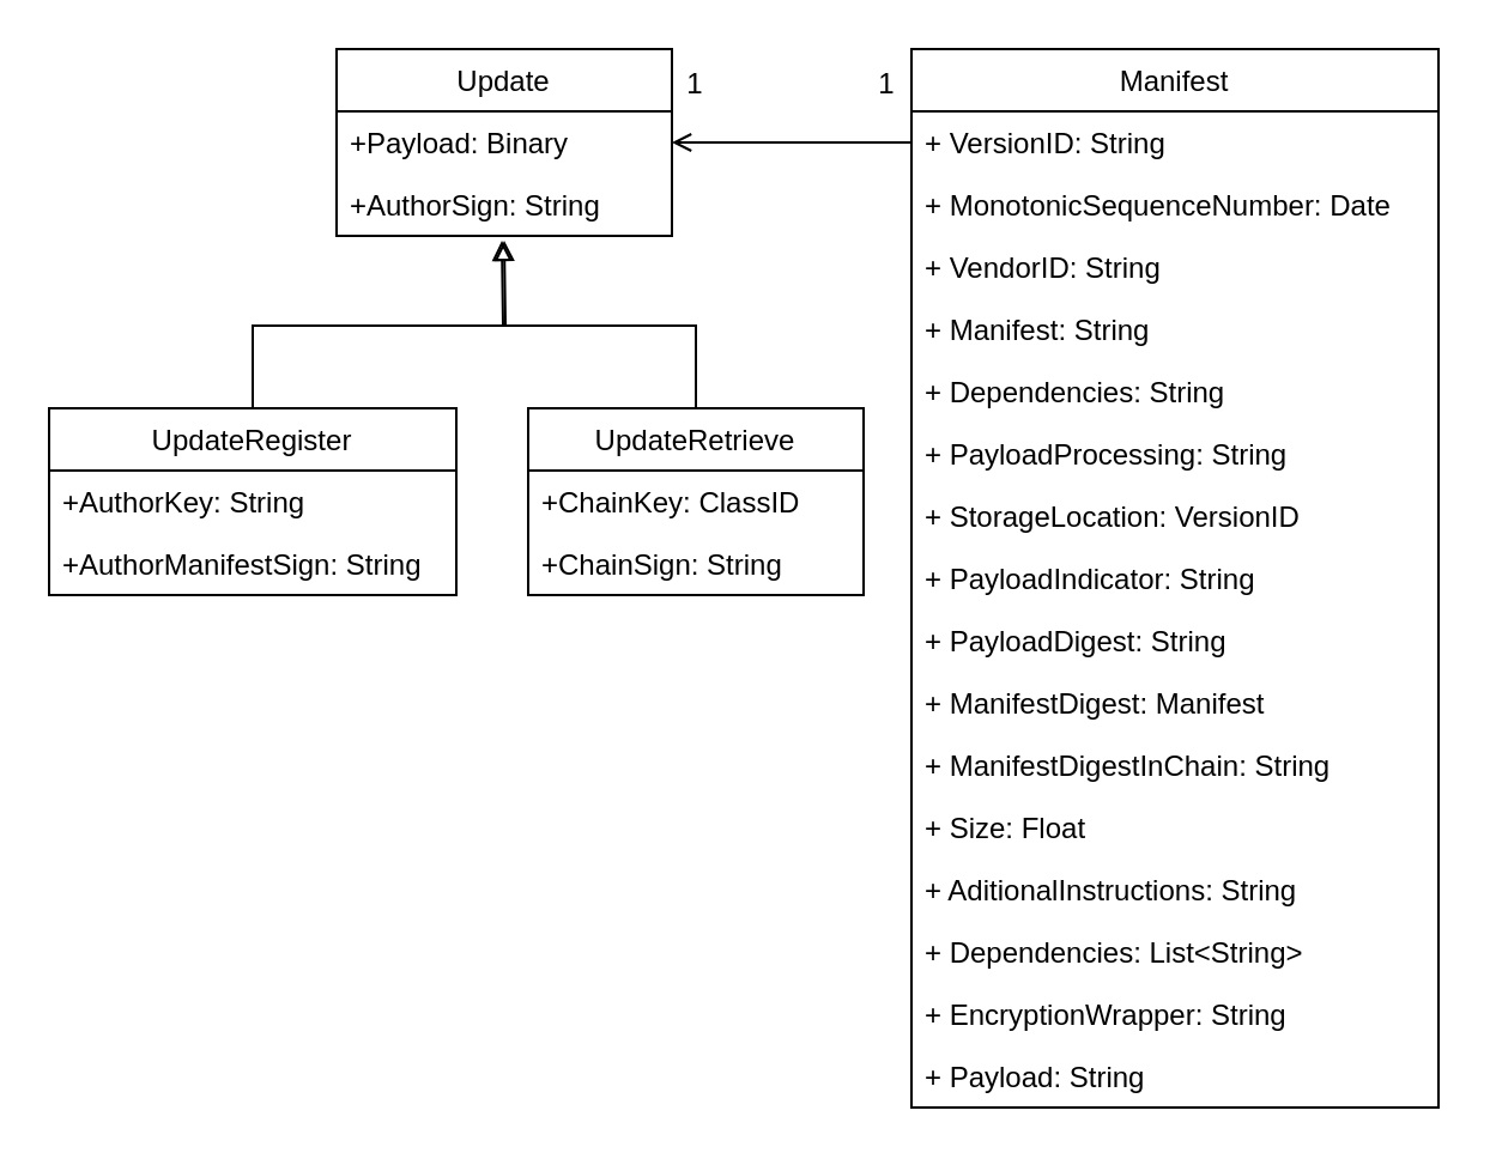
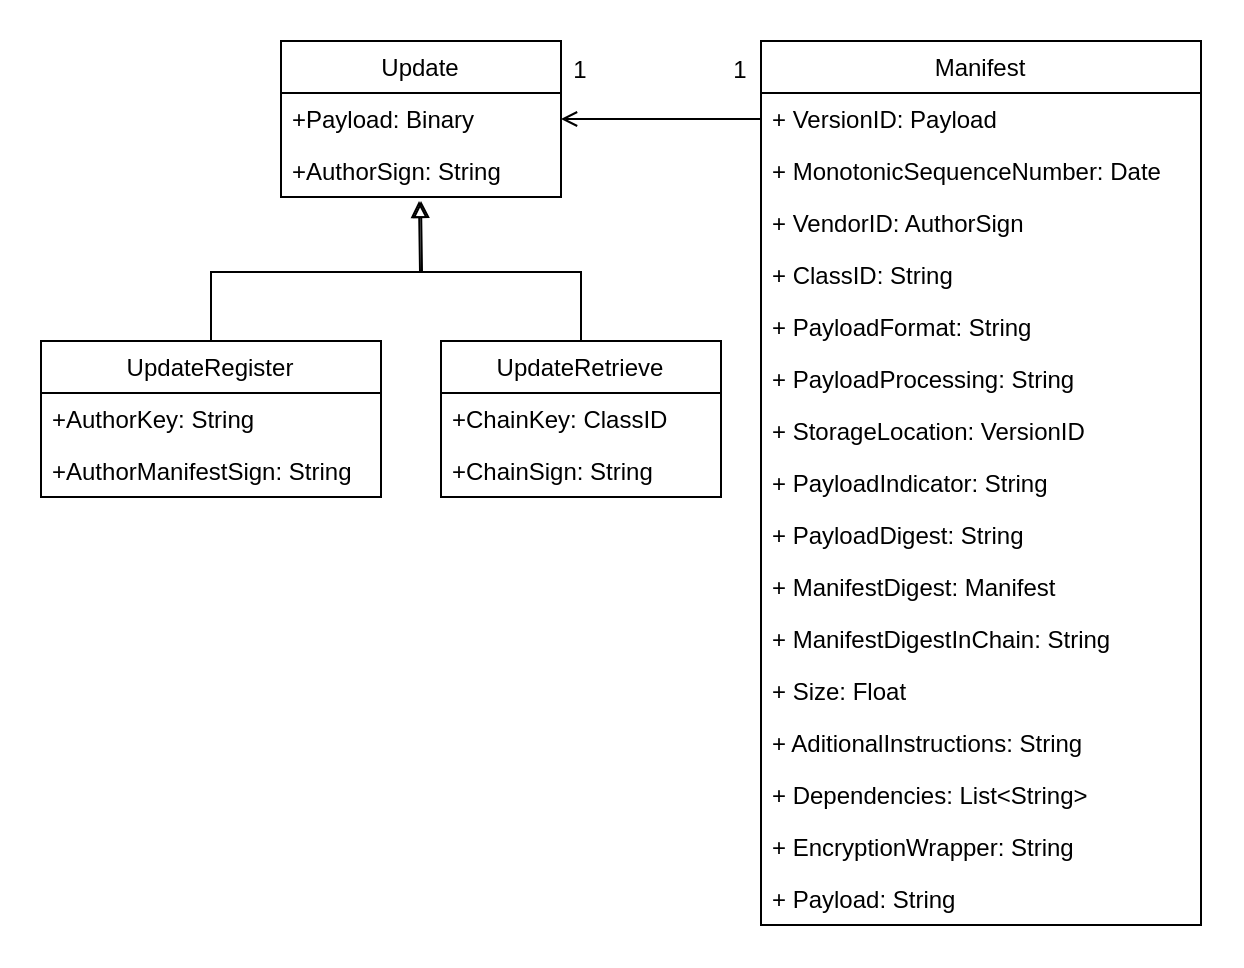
  <mxCell id="0" />
  <mxCell id="1" parent="0" />
  <mxCell id="2" value="Manifest" style="swimlane;fontStyle=0;childLayout=stackLayout;horizontal=1;startSize=26;fillColor=none;horizontalStack=0;resizeParent=1;resizeParentMax=0;resizeLast=0;collapsible=1;marginBottom=0;" parent="1" vertex="1"><mxGeometry x="380" y="20" width="220" height="442" as="geometry" /></mxCell>
- <mxCell id="3" value="+ VersionID: String" style="text;strokeColor=none;fillColor=none;align=left;verticalAlign=top;spacingLeft=4;spacingRight=4;overflow=hidden;rotatable=0;points=[[0,0.5],[1,0.5]];portConstraint=eastwest;" parent="2" vertex="1"><mxGeometry y="26" width="220" height="26" as="geometry" /></mxCell>
+ <mxCell id="3" value="+ VersionID: Payload" style="text;strokeColor=none;fillColor=none;align=left;verticalAlign=top;spacingLeft=4;spacingRight=4;overflow=hidden;rotatable=0;points=[[0,0.5],[1,0.5]];portConstraint=eastwest;" parent="2" vertex="1"><mxGeometry y="26" width="220" height="26" as="geometry" /></mxCell>
  <mxCell id="4" value="+ MonotonicSequenceNumber: Date" style="text;strokeColor=none;fillColor=none;align=left;verticalAlign=top;spacingLeft=4;spacingRight=4;overflow=hidden;rotatable=0;points=[[0,0.5],[1,0.5]];portConstraint=eastwest;" parent="2" vertex="1"><mxGeometry y="52" width="220" height="26" as="geometry" /></mxCell>
- <mxCell id="5" value="+ VendorID: String" style="text;strokeColor=none;fillColor=none;align=left;verticalAlign=top;spacingLeft=4;spacingRight=4;overflow=hidden;rotatable=0;points=[[0,0.5],[1,0.5]];portConstraint=eastwest;" parent="2" vertex="1"><mxGeometry y="78" width="220" height="26" as="geometry" /></mxCell>
- <mxCell id="6" value="+ Manifest: String" style="text;strokeColor=none;fillColor=none;align=left;verticalAlign=top;spacingLeft=4;spacingRight=4;overflow=hidden;rotatable=0;points=[[0,0.5],[1,0.5]];portConstraint=eastwest;" parent="2" vertex="1"><mxGeometry y="104" width="220" height="26" as="geometry" /></mxCell>
- <mxCell id="7" value="+ Dependencies: String" style="text;strokeColor=none;fillColor=none;align=left;verticalAlign=top;spacingLeft=4;spacingRight=4;overflow=hidden;rotatable=0;points=[[0,0.5],[1,0.5]];portConstraint=eastwest;" parent="2" vertex="1"><mxGeometry y="130" width="220" height="26" as="geometry" /></mxCell>
+ <mxCell id="5" value="+ VendorID: AuthorSign" style="text;strokeColor=none;fillColor=none;align=left;verticalAlign=top;spacingLeft=4;spacingRight=4;overflow=hidden;rotatable=0;points=[[0,0.5],[1,0.5]];portConstraint=eastwest;" parent="2" vertex="1"><mxGeometry y="78" width="220" height="26" as="geometry" /></mxCell>
+ <mxCell id="6" value="+ ClassID: String" style="text;strokeColor=none;fillColor=none;align=left;verticalAlign=top;spacingLeft=4;spacingRight=4;overflow=hidden;rotatable=0;points=[[0,0.5],[1,0.5]];portConstraint=eastwest;" parent="2" vertex="1"><mxGeometry y="104" width="220" height="26" as="geometry" /></mxCell>
+ <mxCell id="7" value="+ PayloadFormat: String" style="text;strokeColor=none;fillColor=none;align=left;verticalAlign=top;spacingLeft=4;spacingRight=4;overflow=hidden;rotatable=0;points=[[0,0.5],[1,0.5]];portConstraint=eastwest;" parent="2" vertex="1"><mxGeometry y="130" width="220" height="26" as="geometry" /></mxCell>
  <mxCell id="8" value="+ PayloadProcessing: String" style="text;strokeColor=none;fillColor=none;align=left;verticalAlign=top;spacingLeft=4;spacingRight=4;overflow=hidden;rotatable=0;points=[[0,0.5],[1,0.5]];portConstraint=eastwest;" parent="2" vertex="1"><mxGeometry y="156" width="220" height="26" as="geometry" /></mxCell>
  <mxCell id="9" value="+ StorageLocation: VersionID" style="text;strokeColor=none;fillColor=none;align=left;verticalAlign=top;spacingLeft=4;spacingRight=4;overflow=hidden;rotatable=0;points=[[0,0.5],[1,0.5]];portConstraint=eastwest;" parent="2" vertex="1"><mxGeometry y="182" width="220" height="26" as="geometry" /></mxCell>
  <mxCell id="10" value="+ PayloadIndicator: String" style="text;strokeColor=none;fillColor=none;align=left;verticalAlign=top;spacingLeft=4;spacingRight=4;overflow=hidden;rotatable=0;points=[[0,0.5],[1,0.5]];portConstraint=eastwest;" parent="2" vertex="1"><mxGeometry y="208" width="220" height="26" as="geometry" /></mxCell>
  <mxCell id="11" value="+ PayloadDigest: String" style="text;strokeColor=none;fillColor=none;align=left;verticalAlign=top;spacingLeft=4;spacingRight=4;overflow=hidden;rotatable=0;points=[[0,0.5],[1,0.5]];portConstraint=eastwest;" parent="2" vertex="1"><mxGeometry y="234" width="220" height="26" as="geometry" /></mxCell>
  <mxCell id="12" value="+ ManifestDigest: Manifest" style="text;strokeColor=none;fillColor=none;align=left;verticalAlign=top;spacingLeft=4;spacingRight=4;overflow=hidden;rotatable=0;points=[[0,0.5],[1,0.5]];portConstraint=eastwest;" parent="2" vertex="1"><mxGeometry y="260" width="220" height="26" as="geometry" /></mxCell>
  <mxCell id="13" value="+ ManifestDigestInChain: String" style="text;strokeColor=none;fillColor=none;align=left;verticalAlign=top;spacingLeft=4;spacingRight=4;overflow=hidden;rotatable=0;points=[[0,0.5],[1,0.5]];portConstraint=eastwest;" parent="2" vertex="1"><mxGeometry y="286" width="220" height="26" as="geometry" /></mxCell>
  <mxCell id="14" value="+ Size: Float" style="text;strokeColor=none;fillColor=none;align=left;verticalAlign=top;spacingLeft=4;spacingRight=4;overflow=hidden;rotatable=0;points=[[0,0.5],[1,0.5]];portConstraint=eastwest;" parent="2" vertex="1"><mxGeometry y="312" width="220" height="26" as="geometry" /></mxCell>
  <mxCell id="15" value="+ AditionalInstructions: String" style="text;strokeColor=none;fillColor=none;align=left;verticalAlign=top;spacingLeft=4;spacingRight=4;overflow=hidden;rotatable=0;points=[[0,0.5],[1,0.5]];portConstraint=eastwest;" parent="2" vertex="1"><mxGeometry y="338" width="220" height="26" as="geometry" /></mxCell>
  <mxCell id="16" value="+ Dependencies: List&lt;String&gt;" style="text;strokeColor=none;fillColor=none;align=left;verticalAlign=top;spacingLeft=4;spacingRight=4;overflow=hidden;rotatable=0;points=[[0,0.5],[1,0.5]];portConstraint=eastwest;" parent="2" vertex="1"><mxGeometry y="364" width="220" height="26" as="geometry" /></mxCell>
  <mxCell id="17" value="+ EncryptionWrapper: String" style="text;strokeColor=none;fillColor=none;align=left;verticalAlign=top;spacingLeft=4;spacingRight=4;overflow=hidden;rotatable=0;points=[[0,0.5],[1,0.5]];portConstraint=eastwest;" parent="2" vertex="1"><mxGeometry y="390" width="220" height="26" as="geometry" /></mxCell>
  <mxCell id="18" value="+ Payload: String" style="text;strokeColor=none;fillColor=none;align=left;verticalAlign=top;spacingLeft=4;spacingRight=4;overflow=hidden;rotatable=0;points=[[0,0.5],[1,0.5]];portConstraint=eastwest;" parent="2" vertex="1"><mxGeometry y="416" width="220" height="26" as="geometry" /></mxCell>
  <mxCell id="19" value="Update" style="swimlane;fontStyle=0;childLayout=stackLayout;horizontal=1;startSize=26;fillColor=none;horizontalStack=0;resizeParent=1;resizeParentMax=0;resizeLast=0;collapsible=1;marginBottom=0;" parent="1" vertex="1"><mxGeometry x="140" y="20" width="140" height="78" as="geometry" /></mxCell>
  <mxCell id="20" value="+Payload: Binary" style="text;strokeColor=none;fillColor=none;align=left;verticalAlign=top;spacingLeft=4;spacingRight=4;overflow=hidden;rotatable=0;points=[[0,0.5],[1,0.5]];portConstraint=eastwest;" parent="19" vertex="1"><mxGeometry y="26" width="140" height="26" as="geometry" /></mxCell>
  <mxCell id="21" value="+AuthorSign: String" style="text;strokeColor=none;fillColor=none;align=left;verticalAlign=top;spacingLeft=4;spacingRight=4;overflow=hidden;rotatable=0;points=[[0,0.5],[1,0.5]];portConstraint=eastwest;" vertex="1" parent="19"><mxGeometry y="52" width="140" height="26" as="geometry" /></mxCell>
  <mxCell id="22" style="edgeStyle=orthogonalEdgeStyle;rounded=0;orthogonalLoop=1;jettySize=auto;html=1;exitX=0;exitY=0.5;exitDx=0;exitDy=0;entryX=1;entryY=0.5;entryDx=0;entryDy=0;endArrow=open;endFill=1;" parent="1" source="3" target="20" edge="1"><mxGeometry relative="1" as="geometry"><mxPoint x="320" y="57" as="targetPoint" /></mxGeometry></mxCell>
  <mxCell id="23" value="1" style="text;html=1;strokeColor=none;fillColor=none;align=center;verticalAlign=middle;whiteSpace=wrap;rounded=0;" parent="1" vertex="1"><mxGeometry x="260" y="20" width="60" height="30" as="geometry" /></mxCell>
  <mxCell id="24" value="1" style="text;html=1;strokeColor=none;fillColor=none;align=center;verticalAlign=middle;whiteSpace=wrap;rounded=0;" parent="1" vertex="1"><mxGeometry x="350" y="20" width="40" height="30" as="geometry" /></mxCell>
  <mxCell id="25" style="edgeStyle=orthogonalEdgeStyle;rounded=0;orthogonalLoop=1;jettySize=auto;html=1;exitX=0.5;exitY=0;exitDx=0;exitDy=0;endArrow=block;endFill=0;" edge="1" parent="1" source="26"><mxGeometry relative="1" as="geometry"><mxPoint x="209" y="100" as="targetPoint" /></mxGeometry></mxCell>
  <mxCell id="26" value="UpdateRegister" style="swimlane;fontStyle=0;childLayout=stackLayout;horizontal=1;startSize=26;fillColor=none;horizontalStack=0;resizeParent=1;resizeParentMax=0;resizeLast=0;collapsible=1;marginBottom=0;" vertex="1" parent="1"><mxGeometry x="20" y="170" width="170" height="78" as="geometry" /></mxCell>
  <mxCell id="27" value="+AuthorKey: String" style="text;strokeColor=none;fillColor=none;align=left;verticalAlign=top;spacingLeft=4;spacingRight=4;overflow=hidden;rotatable=0;points=[[0,0.5],[1,0.5]];portConstraint=eastwest;" vertex="1" parent="26"><mxGeometry y="26" width="170" height="26" as="geometry" /></mxCell>
  <mxCell id="28" value="+AuthorManifestSign: String" style="text;strokeColor=none;fillColor=none;align=left;verticalAlign=top;spacingLeft=4;spacingRight=4;overflow=hidden;rotatable=0;points=[[0,0.5],[1,0.5]];portConstraint=eastwest;" vertex="1" parent="26"><mxGeometry y="52" width="170" height="26" as="geometry" /></mxCell>
  <mxCell id="29" style="edgeStyle=orthogonalEdgeStyle;rounded=0;orthogonalLoop=1;jettySize=auto;html=1;exitX=0.5;exitY=0;exitDx=0;exitDy=0;endArrow=block;endFill=0;" edge="1" parent="1" source="30"><mxGeometry relative="1" as="geometry"><mxPoint x="210" y="100" as="targetPoint" /></mxGeometry></mxCell>
  <mxCell id="30" value="UpdateRetrieve" style="swimlane;fontStyle=0;childLayout=stackLayout;horizontal=1;startSize=26;fillColor=none;horizontalStack=0;resizeParent=1;resizeParentMax=0;resizeLast=0;collapsible=1;marginBottom=0;" vertex="1" parent="1"><mxGeometry x="220" y="170" width="140" height="78" as="geometry" /></mxCell>
  <mxCell id="31" value="+ChainKey: ClassID" style="text;strokeColor=none;fillColor=none;align=left;verticalAlign=top;spacingLeft=4;spacingRight=4;overflow=hidden;rotatable=0;points=[[0,0.5],[1,0.5]];portConstraint=eastwest;" vertex="1" parent="30"><mxGeometry y="26" width="140" height="26" as="geometry" /></mxCell>
  <mxCell id="32" value="+ChainSign: String" style="text;strokeColor=none;fillColor=none;align=left;verticalAlign=top;spacingLeft=4;spacingRight=4;overflow=hidden;rotatable=0;points=[[0,0.5],[1,0.5]];portConstraint=eastwest;" vertex="1" parent="30"><mxGeometry y="52" width="140" height="26" as="geometry" /></mxCell>
